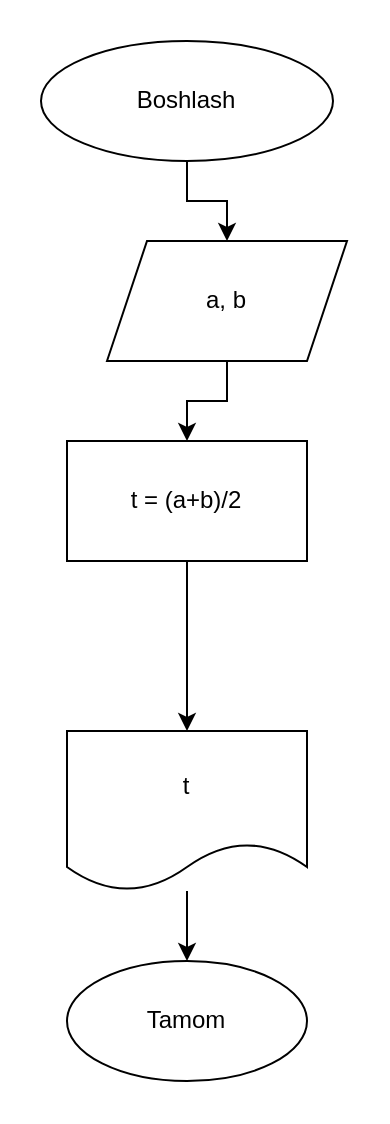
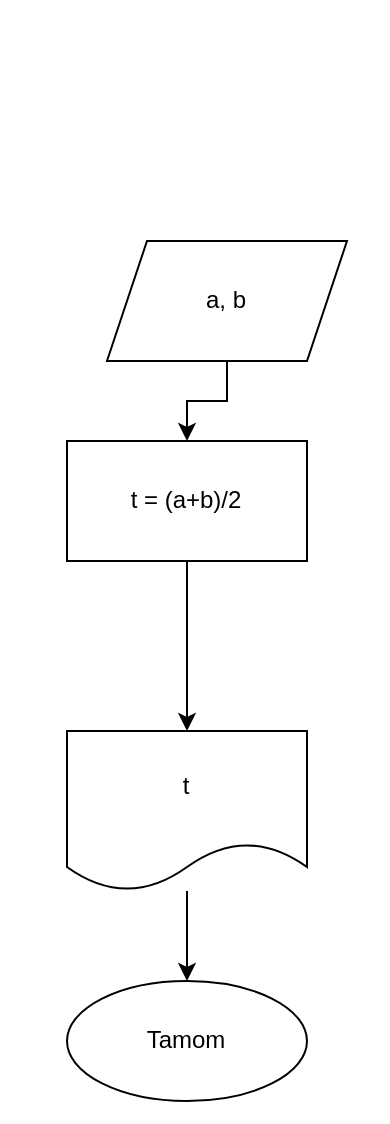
  <mxCell id="0" />
  <mxCell id="1" parent="0" />
- <mxCell id="2" value="" style="edgeStyle=orthogonalEdgeStyle;rounded=0;orthogonalLoop=1;jettySize=auto;html=1;" edge="1" parent="1" source="3" target="5"><mxGeometry relative="1" as="geometry" /></mxCell>
- <mxCell id="3" value="Boshlash" style="ellipse;whiteSpace=wrap;html=1;" vertex="1" parent="1"><mxGeometry x="20" y="20" width="146" height="60" as="geometry" /></mxCell>
  <mxCell id="4" value="" style="edgeStyle=orthogonalEdgeStyle;rounded=0;orthogonalLoop=1;jettySize=auto;html=1;" edge="1" parent="1" source="5" target="7"><mxGeometry relative="1" as="geometry" /></mxCell>
  <mxCell id="5" value="a, b" style="shape=parallelogram;perimeter=parallelogramPerimeter;whiteSpace=wrap;html=1;fixedSize=1;" vertex="1" parent="1"><mxGeometry x="53" y="120" width="120" height="60" as="geometry" /></mxCell>
  <mxCell id="6" style="edgeStyle=orthogonalEdgeStyle;rounded=0;orthogonalLoop=1;jettySize=auto;html=1;entryX=0.5;entryY=0;entryDx=0;entryDy=0;" edge="1" parent="1" source="7" target="9"><mxGeometry relative="1" as="geometry" /></mxCell>
  <mxCell id="7" value="t = (a+b)/2" style="whiteSpace=wrap;html=1;" vertex="1" parent="1"><mxGeometry x="33" y="220" width="120" height="60" as="geometry" /></mxCell>
  <mxCell id="8" value="" style="edgeStyle=orthogonalEdgeStyle;rounded=0;orthogonalLoop=1;jettySize=auto;html=1;" edge="1" parent="1" source="9" target="10"><mxGeometry relative="1" as="geometry" /></mxCell>
  <mxCell id="9" value="t" style="shape=document;whiteSpace=wrap;html=1;boundedLbl=1;" vertex="1" parent="1"><mxGeometry x="33" y="365" width="120" height="80" as="geometry" /></mxCell>
- <mxCell id="10" value="Tamom" style="ellipse;whiteSpace=wrap;html=1;" vertex="1" parent="1"><mxGeometry x="33" y="480" width="120" height="60" as="geometry" /></mxCell>
+ <mxCell id="10" value="Tamom" style="ellipse;whiteSpace=wrap;html=1;" vertex="1" parent="1"><mxGeometry x="33" y="490" width="120" height="60" as="geometry" /></mxCell>
